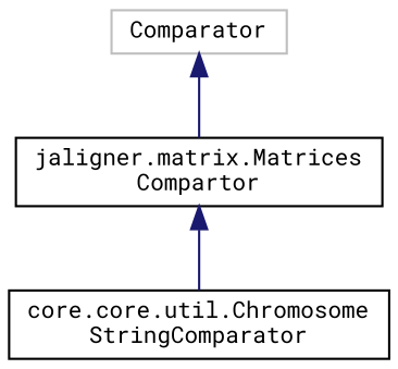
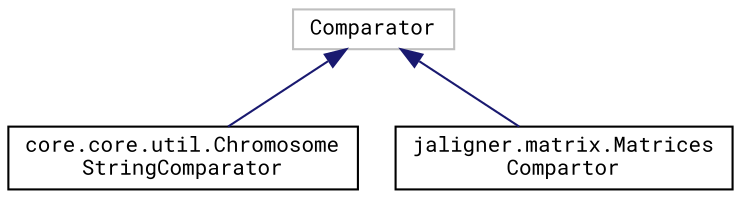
  digraph {
    fontname="Roboto Mono"
    rankdir=TB
    node [color=black fillcolor=white fontname="Roboto Mono" fontsize=10 shape=record style=filled]
    edge [color=midnightblue dir=back fontname="Roboto Mono" fontsize=10 labelfontname=Helvetica labelfontsize=10 style=solid]
    n1 [color=grey75 height=0.2 label=Comparator width=0.4]
    n2 [height=0.2 label="core.core.util.Chromosome\lStringComparator" width=0.4]
    n3 [height=0.2 label="jaligner.matrix.Matrices\lCompartor" width=0.4]
-   n3 -> n2
+   n1 -> n2
    n1 -> n3
  }
